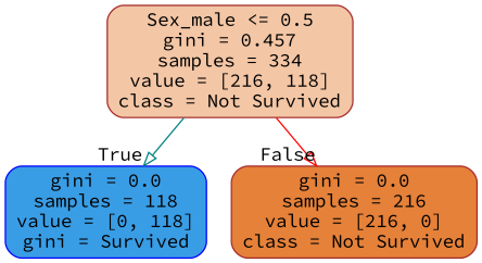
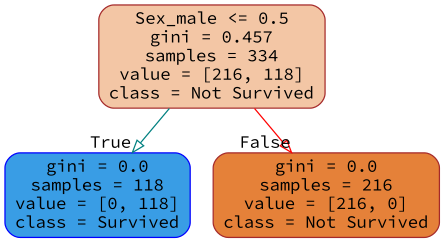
  digraph {
    fontname="Source Code Pro"
    node [color=brown fontname="Source Code Pro" shape=box style="filled, rounded"]
    edge [fontname="Source Code Pro" labeldistance=2.5 arrowhead=onormal]
    n1 [fillcolor="#f3c6a5" label="Sex_male <= 0.5\ngini = 0.457\nsamples = 334\nvalue = [216, 118]\nclass = Not Survived"]
-   n2 [color=blue fillcolor="#399de5" label="gini = 0.0\nsamples = 118\nvalue = [0, 118]\ngini = Survived"]
+   n2 [color=blue fillcolor="#399de5" label="gini = 0.0\nsamples = 118\nvalue = [0, 118]\nclass = Survived"]
    n3 [fillcolor="#e58139" label="gini = 0.0\nsamples = 216\nvalue = [216, 0]\nclass = Not Survived"]
    n1 -> n2 [headlabel=True labelangle=45 color=teal]
    n1 -> n3 [headlabel=False labelangle=-45 color=red]
  }
